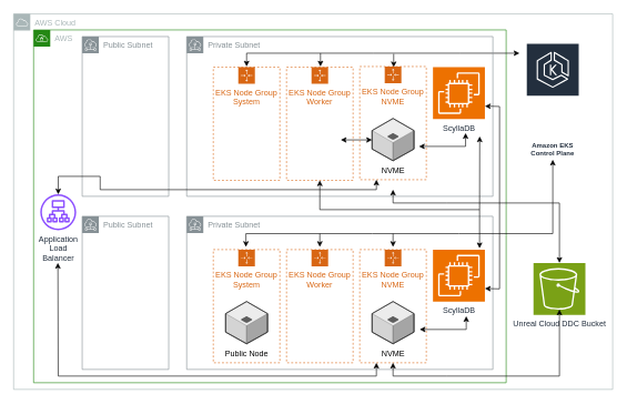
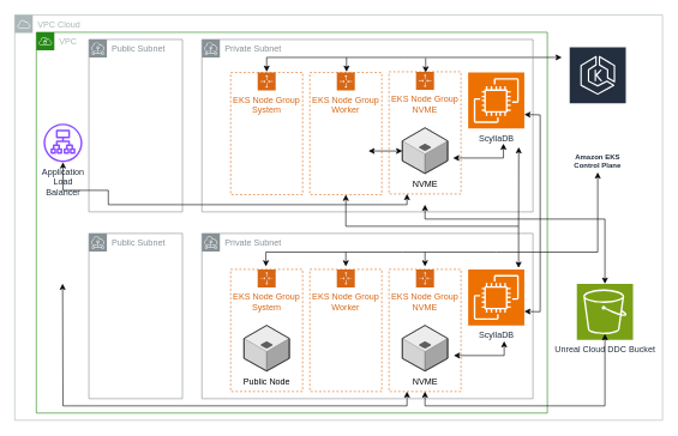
  <mxCell id="0" />
  <mxCell id="1" parent="0" />
- <mxCell id="2" value="AWS Cloud" style="sketch=0;outlineConnect=0;gradientColor=none;html=1;whiteSpace=wrap;fontSize=12;fontStyle=0;shape=mxgraph.aws4.group;grIcon=mxgraph.aws4.group_aws_cloud;strokeColor=#AAB7B8;fillColor=none;verticalAlign=top;align=left;spacingLeft=30;fontColor=#AAB7B8;dashed=0;" parent="1" vertex="1"><mxGeometry x="20" y="20" width="900" height="564" as="geometry" /></mxCell>
- <mxCell id="3" value="AWS" style="points=[[0,0],[0.25,0],[0.5,0],[0.75,0],[1,0],[1,0.25],[1,0.5],[1,0.75],[1,1],[0.75,1],[0.5,1],[0.25,1],[0,1],[0,0.75],[0,0.5],[0,0.25]];outlineConnect=0;gradientColor=none;html=1;whiteSpace=wrap;fontSize=12;fontStyle=0;container=1;pointerEvents=0;collapsible=0;recursiveResize=0;shape=mxgraph.aws4.group;grIcon=mxgraph.aws4.group_vpc;strokeColor=#248814;fillColor=none;verticalAlign=top;align=left;spacingLeft=30;fontColor=#AAB7B8;dashed=0;" parent="1" vertex="1"><mxGeometry x="50" y="44" width="710" height="530" as="geometry" /></mxCell>
+ <mxCell id="2" value="VPC Cloud" style="sketch=0;outlineConnect=0;gradientColor=none;html=1;whiteSpace=wrap;fontSize=12;fontStyle=0;shape=mxgraph.aws4.group;grIcon=mxgraph.aws4.group_aws_cloud;strokeColor=#AAB7B8;fillColor=none;verticalAlign=top;align=left;spacingLeft=30;fontColor=#AAB7B8;dashed=0;" parent="1" vertex="1"><mxGeometry x="20" y="20" width="900" height="564" as="geometry" /></mxCell>
+ <mxCell id="3" value="VPC" style="points=[[0,0],[0.25,0],[0.5,0],[0.75,0],[1,0],[1,0.25],[1,0.5],[1,0.75],[1,1],[0.75,1],[0.5,1],[0.25,1],[0,1],[0,0.75],[0,0.5],[0,0.25]];outlineConnect=0;gradientColor=none;html=1;whiteSpace=wrap;fontSize=12;fontStyle=0;container=1;pointerEvents=0;collapsible=0;recursiveResize=0;shape=mxgraph.aws4.group;grIcon=mxgraph.aws4.group_vpc;strokeColor=#248814;fillColor=none;verticalAlign=top;align=left;spacingLeft=30;fontColor=#AAB7B8;dashed=0;" parent="1" vertex="1"><mxGeometry x="50" y="44" width="710" height="530" as="geometry" /></mxCell>
  <mxCell id="4" value="Public Subnet" style="sketch=0;outlineConnect=0;gradientColor=none;html=1;whiteSpace=wrap;fontSize=12;fontStyle=0;shape=mxgraph.aws4.group;grIcon=mxgraph.aws4.group_subnet;strokeColor=#879196;fillColor=none;verticalAlign=top;align=left;spacingLeft=30;fontColor=#879196;dashed=0;" parent="3" vertex="1"><mxGeometry x="73" y="10" width="130" height="240" as="geometry" /></mxCell>
  <mxCell id="5" value="" style="endArrow=classic;startArrow=classic;html=1;rounded=0;" parent="3" edge="1"><mxGeometry width="50" height="50" relative="1" as="geometry"><mxPoint x="320" y="55" as="sourcePoint" /><mxPoint x="730" y="35" as="targetPoint" /><Array as="points"><mxPoint x="320" y="35" /><mxPoint x="510" y="35" /><mxPoint x="640" y="35" /><mxPoint x="710" y="35" /></Array></mxGeometry></mxCell>
  <mxCell id="6" value="" style="endArrow=classic;html=1;rounded=0;" parent="3" edge="1"><mxGeometry width="50" height="50" relative="1" as="geometry"><mxPoint x="431" y="35" as="sourcePoint" /><mxPoint x="431" y="55" as="targetPoint" /></mxGeometry></mxCell>
  <mxCell id="7" value="" style="endArrow=classic;html=1;rounded=0;" parent="3" edge="1"><mxGeometry width="50" height="50" relative="1" as="geometry"><mxPoint x="541" y="36" as="sourcePoint" /><mxPoint x="541" y="56" as="targetPoint" /></mxGeometry></mxCell>
- <mxCell id="8" value="Application&lt;br&gt;Load &lt;br&gt;Balancer" style="sketch=0;outlineConnect=0;fontColor=#232F3E;gradientColor=none;fillColor=#8C4FFF;strokeColor=none;dashed=0;verticalLabelPosition=bottom;verticalAlign=top;align=center;html=1;fontSize=12;fontStyle=0;aspect=fixed;pointerEvents=1;shape=mxgraph.aws4.application_load_balancer;" parent="3" vertex="1"><mxGeometry x="10" y="247" width="54" height="54" as="geometry" /></mxCell>
+ <mxCell id="8" value="Application&lt;br&gt;Load &lt;br&gt;Balancer" style="sketch=0;outlineConnect=0;fontColor=#232F3E;gradientColor=none;fillColor=#8C4FFF;strokeColor=none;dashed=0;verticalLabelPosition=bottom;verticalAlign=top;align=center;html=1;fontSize=12;fontStyle=0;aspect=fixed;pointerEvents=1;shape=mxgraph.aws4.application_load_balancer;" parent="3" vertex="1"><mxGeometry x="10" y="127" width="54" height="54" as="geometry" /></mxCell>
  <mxCell id="9" value="" style="endArrow=classic;startArrow=classic;html=1;rounded=0;exitX=0.25;exitY=1;exitDx=0;exitDy=0;" parent="3" source="16" edge="1"><mxGeometry width="50" height="50" relative="1" as="geometry"><mxPoint x="520" y="620" as="sourcePoint" /><mxPoint x="36.5" y="350" as="targetPoint" /><Array as="points"><mxPoint x="515" y="520" /><mxPoint x="37" y="520" /></Array></mxGeometry></mxCell>
  <mxCell id="10" value="Public Subnet" style="sketch=0;outlineConnect=0;gradientColor=none;html=1;whiteSpace=wrap;fontSize=12;fontStyle=0;shape=mxgraph.aws4.group;grIcon=mxgraph.aws4.group_subnet;strokeColor=#879196;fillColor=none;verticalAlign=top;align=left;spacingLeft=30;fontColor=#879196;dashed=0;" parent="1" vertex="1"><mxGeometry x="123" y="324" width="130" height="230" as="geometry" /></mxCell>
  <mxCell id="11" value="Private Subnet" style="sketch=0;outlineConnect=0;gradientColor=none;html=1;whiteSpace=wrap;fontSize=12;fontStyle=0;shape=mxgraph.aws4.group;grIcon=mxgraph.aws4.group_subnet;strokeColor=#879196;fillColor=none;verticalAlign=top;align=left;spacingLeft=30;fontColor=#879196;dashed=0;" parent="1" vertex="1"><mxGeometry x="280" y="324" width="460" height="230" as="geometry" /></mxCell>
  <mxCell id="12" value="Amazon EKS&lt;br&gt;Control Plane" style="sketch=0;outlineConnect=0;fontColor=#232F3E;gradientColor=none;strokeColor=#ffffff;fillColor=#232F3E;dashed=0;verticalLabelPosition=middle;verticalAlign=bottom;align=center;html=1;whiteSpace=wrap;fontSize=10;fontStyle=1;spacing=3;shape=mxgraph.aws4.productIcon;prIcon=mxgraph.aws4.eks;" parent="1" vertex="1"><mxGeometry x="790" y="64" width="80" height="175" as="geometry" /></mxCell>
  <mxCell id="13" value="EKS Node Group&lt;br&gt;System" style="points=[[0,0],[0.25,0],[0.5,0],[0.75,0],[1,0],[1,0.25],[1,0.5],[1,0.75],[1,1],[0.75,1],[0.5,1],[0.25,1],[0,1],[0,0.75],[0,0.5],[0,0.25]];outlineConnect=0;gradientColor=none;html=1;whiteSpace=wrap;fontSize=12;fontStyle=0;container=1;pointerEvents=0;collapsible=0;recursiveResize=0;shape=mxgraph.aws4.groupCenter;grIcon=mxgraph.aws4.group_auto_scaling_group;grStroke=1;strokeColor=#D86613;fillColor=none;verticalAlign=top;align=center;fontColor=#D86613;dashed=1;spacingTop=25;" parent="1" vertex="1"><mxGeometry x="320" y="374" width="100" height="170" as="geometry" /></mxCell>
  <mxCell id="14" value="Public Node" style="verticalLabelPosition=bottom;html=1;verticalAlign=top;strokeWidth=1;align=center;outlineConnect=0;dashed=0;outlineConnect=0;shape=mxgraph.aws3d.application_server;fillColor=#ECECEC;strokeColor=#5E5E5E;aspect=fixed;" parent="13" vertex="1"><mxGeometry x="18.5" y="78" width="63" height="63.51" as="geometry" /></mxCell>
  <mxCell id="15" value="EKS Node Group&lt;br&gt;Worker" style="points=[[0,0],[0.25,0],[0.5,0],[0.75,0],[1,0],[1,0.25],[1,0.5],[1,0.75],[1,1],[0.75,1],[0.5,1],[0.25,1],[0,1],[0,0.75],[0,0.5],[0,0.25]];outlineConnect=0;gradientColor=none;html=1;whiteSpace=wrap;fontSize=12;fontStyle=0;container=1;pointerEvents=0;collapsible=0;recursiveResize=0;shape=mxgraph.aws4.groupCenter;grIcon=mxgraph.aws4.group_auto_scaling_group;grStroke=1;strokeColor=#D86613;fillColor=none;verticalAlign=top;align=center;fontColor=#D86613;dashed=1;spacingTop=25;" parent="1" vertex="1"><mxGeometry x="430" y="374" width="100" height="170" as="geometry" /></mxCell>
  <mxCell id="16" value="EKS Node Group&lt;br&gt;NVME" style="points=[[0,0],[0.25,0],[0.5,0],[0.75,0],[1,0],[1,0.25],[1,0.5],[1,0.75],[1,1],[0.75,1],[0.5,1],[0.25,1],[0,1],[0,0.75],[0,0.5],[0,0.25]];outlineConnect=0;gradientColor=none;html=1;whiteSpace=wrap;fontSize=12;fontStyle=0;container=1;pointerEvents=0;collapsible=0;recursiveResize=0;shape=mxgraph.aws4.groupCenter;grIcon=mxgraph.aws4.group_auto_scaling_group;grStroke=1;strokeColor=#D86613;fillColor=none;verticalAlign=top;align=center;fontColor=#D86613;dashed=1;spacingTop=25;" parent="1" vertex="1"><mxGeometry x="540" y="374" width="100" height="170" as="geometry" /></mxCell>
  <mxCell id="17" value="NVME" style="verticalLabelPosition=bottom;html=1;verticalAlign=top;strokeWidth=1;align=center;outlineConnect=0;dashed=0;outlineConnect=0;shape=mxgraph.aws3d.application_server;fillColor=#ECECEC;strokeColor=#5E5E5E;aspect=fixed;" parent="16" vertex="1"><mxGeometry x="18.5" y="78" width="63" height="63.51" as="geometry" /></mxCell>
  <mxCell id="18" value="ScyllaDB " style="sketch=0;points=[[0,0,0],[0.25,0,0],[0.5,0,0],[0.75,0,0],[1,0,0],[0,1,0],[0.25,1,0],[0.5,1,0],[0.75,1,0],[1,1,0],[0,0.25,0],[0,0.5,0],[0,0.75,0],[1,0.25,0],[1,0.5,0],[1,0.75,0]];outlineConnect=0;fontColor=#232F3E;fillColor=#ED7100;strokeColor=#ffffff;dashed=0;verticalLabelPosition=bottom;verticalAlign=top;align=center;html=1;fontSize=12;fontStyle=0;aspect=fixed;shape=mxgraph.aws4.resourceIcon;resIcon=mxgraph.aws4.ec2;" parent="1" vertex="1"><mxGeometry x="650" y="374" width="78" height="78" as="geometry" /></mxCell>
  <mxCell id="19" value="Unreal Cloud DDC Bucket" style="sketch=0;points=[[0,0,0],[0.25,0,0],[0.5,0,0],[0.75,0,0],[1,0,0],[0,1,0],[0.25,1,0],[0.5,1,0],[0.75,1,0],[1,1,0],[0,0.25,0],[0,0.5,0],[0,0.75,0],[1,0.25,0],[1,0.5,0],[1,0.75,0]];outlineConnect=0;fontColor=#232F3E;fillColor=#7AA116;strokeColor=#ffffff;dashed=0;verticalLabelPosition=bottom;verticalAlign=top;align=center;html=1;fontSize=12;fontStyle=0;aspect=fixed;shape=mxgraph.aws4.resourceIcon;resIcon=mxgraph.aws4.s3;" parent="1" vertex="1"><mxGeometry x="801" y="394" width="78" height="78" as="geometry" /></mxCell>
  <mxCell id="20" value="" style="endArrow=classic;startArrow=classic;html=1;rounded=0;" parent="1" target="12" edge="1"><mxGeometry width="50" height="50" relative="1" as="geometry"><mxPoint x="369" y="370" as="sourcePoint" /><mxPoint x="770" y="350" as="targetPoint" /><Array as="points"><mxPoint x="369" y="350" /><mxPoint x="559" y="350" /><mxPoint x="689" y="350" /><mxPoint x="830" y="350" /></Array></mxGeometry></mxCell>
  <mxCell id="21" value="" style="endArrow=classic;html=1;rounded=0;" parent="1" edge="1"><mxGeometry width="50" height="50" relative="1" as="geometry"><mxPoint x="480" y="350" as="sourcePoint" /><mxPoint x="480" y="370" as="targetPoint" /></mxGeometry></mxCell>
  <mxCell id="22" value="" style="endArrow=classic;html=1;rounded=0;" parent="1" edge="1"><mxGeometry width="50" height="50" relative="1" as="geometry"><mxPoint x="590" y="350" as="sourcePoint" /><mxPoint x="590" y="370" as="targetPoint" /></mxGeometry></mxCell>
  <mxCell id="23" value="" style="endArrow=classic;startArrow=classic;html=1;rounded=0;" parent="1" edge="1"><mxGeometry width="50" height="50" relative="1" as="geometry"><mxPoint x="630" y="494" as="sourcePoint" /><mxPoint x="700" y="474" as="targetPoint" /><Array as="points"><mxPoint x="700" y="494" /></Array></mxGeometry></mxCell>
  <mxCell id="24" value="" style="endArrow=classic;startArrow=classic;html=1;rounded=0;exitX=0.5;exitY=1;exitDx=0;exitDy=0;" parent="1" source="16" edge="1"><mxGeometry width="50" height="50" relative="1" as="geometry"><mxPoint x="600" y="564" as="sourcePoint" /><mxPoint x="840" y="464" as="targetPoint" /><Array as="points"><mxPoint x="590" y="564" /><mxPoint x="670" y="564" /><mxPoint x="840" y="564" /></Array></mxGeometry></mxCell>
  <mxCell id="25" value="Private Subnet" style="sketch=0;outlineConnect=0;gradientColor=none;html=1;whiteSpace=wrap;fontSize=12;fontStyle=0;shape=mxgraph.aws4.group;grIcon=mxgraph.aws4.group_subnet;strokeColor=#879196;fillColor=none;verticalAlign=top;align=left;spacingLeft=30;fontColor=#879196;dashed=0;" parent="1" vertex="1"><mxGeometry x="280" y="54" width="460" height="240" as="geometry" /></mxCell>
  <mxCell id="26" value="EKS Node Group&lt;br&gt;System" style="points=[[0,0],[0.25,0],[0.5,0],[0.75,0],[1,0],[1,0.25],[1,0.5],[1,0.75],[1,1],[0.75,1],[0.5,1],[0.25,1],[0,1],[0,0.75],[0,0.5],[0,0.25]];outlineConnect=0;gradientColor=none;html=1;whiteSpace=wrap;fontSize=12;fontStyle=0;container=1;pointerEvents=0;collapsible=0;recursiveResize=0;shape=mxgraph.aws4.groupCenter;grIcon=mxgraph.aws4.group_auto_scaling_group;grStroke=1;strokeColor=#D86613;fillColor=none;verticalAlign=top;align=center;fontColor=#D86613;dashed=1;spacingTop=25;" parent="1" vertex="1"><mxGeometry x="320" y="100" width="100" height="170" as="geometry" /></mxCell>
  <mxCell id="27" value="EKS Node Group&lt;br&gt;Worker" style="points=[[0,0],[0.25,0],[0.5,0],[0.75,0],[1,0],[1,0.25],[1,0.5],[1,0.75],[1,1],[0.75,1],[0.5,1],[0.25,1],[0,1],[0,0.75],[0,0.5],[0,0.25]];outlineConnect=0;gradientColor=none;html=1;whiteSpace=wrap;fontSize=12;fontStyle=0;container=1;pointerEvents=0;collapsible=0;recursiveResize=0;shape=mxgraph.aws4.groupCenter;grIcon=mxgraph.aws4.group_auto_scaling_group;grStroke=1;strokeColor=#D86613;fillColor=none;verticalAlign=top;align=center;fontColor=#D86613;dashed=1;spacingTop=25;" parent="1" vertex="1"><mxGeometry x="430" y="100" width="100" height="170" as="geometry" /></mxCell>
  <mxCell id="28" value="" style="endArrow=classic;startArrow=classic;html=1;rounded=0;" parent="27" edge="1"><mxGeometry width="50" height="50" relative="1" as="geometry"><mxPoint x="81.5" y="109.26" as="sourcePoint" /><mxPoint x="128.5" y="109.26" as="targetPoint" /></mxGeometry></mxCell>
  <mxCell id="29" value="EKS Node Group&lt;br&gt;NVME" style="points=[[0,0],[0.25,0],[0.5,0],[0.75,0],[1,0],[1,0.25],[1,0.5],[1,0.75],[1,1],[0.75,1],[0.5,1],[0.25,1],[0,1],[0,0.75],[0,0.5],[0,0.25]];outlineConnect=0;gradientColor=none;html=1;whiteSpace=wrap;fontSize=12;fontStyle=0;container=1;pointerEvents=0;collapsible=0;recursiveResize=0;shape=mxgraph.aws4.groupCenter;grIcon=mxgraph.aws4.group_auto_scaling_group;grStroke=1;strokeColor=#D86613;fillColor=none;verticalAlign=top;align=center;fontColor=#D86613;dashed=1;spacingTop=25;" parent="1" vertex="1"><mxGeometry x="540" y="99" width="100" height="170" as="geometry" /></mxCell>
  <mxCell id="30" value="NVME" style="verticalLabelPosition=bottom;html=1;verticalAlign=top;strokeWidth=1;align=center;outlineConnect=0;dashed=0;outlineConnect=0;shape=mxgraph.aws3d.application_server;fillColor=#ECECEC;strokeColor=#5E5E5E;aspect=fixed;" parent="29" vertex="1"><mxGeometry x="18.5" y="78" width="63" height="63.51" as="geometry" /></mxCell>
  <mxCell id="31" value="ScyllaDB " style="sketch=0;points=[[0,0,0],[0.25,0,0],[0.5,0,0],[0.75,0,0],[1,0,0],[0,1,0],[0.25,1,0],[0.5,1,0],[0.75,1,0],[1,1,0],[0,0.25,0],[0,0.5,0],[0,0.75,0],[1,0.25,0],[1,0.5,0],[1,0.75,0]];outlineConnect=0;fontColor=#232F3E;fillColor=#ED7100;strokeColor=#ffffff;dashed=0;verticalLabelPosition=bottom;verticalAlign=top;align=center;html=1;fontSize=12;fontStyle=0;aspect=fixed;shape=mxgraph.aws4.resourceIcon;resIcon=mxgraph.aws4.ec2;" parent="1" vertex="1"><mxGeometry x="650" y="100" width="78" height="78" as="geometry" /></mxCell>
  <mxCell id="32" value="" style="endArrow=classic;startArrow=classic;html=1;rounded=0;exitX=0.5;exitY=1;exitDx=0;exitDy=0;entryX=0.5;entryY=0;entryDx=0;entryDy=0;entryPerimeter=0;" parent="1" target="19" edge="1"><mxGeometry width="50" height="50" relative="1" as="geometry"><mxPoint x="590" y="284" as="sourcePoint" /><mxPoint x="840" y="204" as="targetPoint" /><Array as="points"><mxPoint x="590" y="304" /><mxPoint x="670" y="304" /><mxPoint x="840" y="304" /></Array></mxGeometry></mxCell>
  <mxCell id="33" value="" style="endArrow=classic;startArrow=classic;html=1;rounded=0;" parent="1" edge="1"><mxGeometry width="50" height="50" relative="1" as="geometry"><mxPoint x="629" y="219" as="sourcePoint" /><mxPoint x="699" y="199" as="targetPoint" /><Array as="points"><mxPoint x="699" y="219" /></Array></mxGeometry></mxCell>
  <mxCell id="34" value="" style="endArrow=classic;startArrow=classic;html=1;rounded=0;exitX=1;exitY=0.75;exitDx=0;exitDy=0;exitPerimeter=0;entryX=1;entryY=0.75;entryDx=0;entryDy=0;entryPerimeter=0;" parent="1" source="31" target="18" edge="1"><mxGeometry width="50" height="50" relative="1" as="geometry"><mxPoint x="710" y="174" as="sourcePoint" /><mxPoint x="750" y="736" as="targetPoint" /><Array as="points"><mxPoint x="750" y="159" /><mxPoint x="750" y="433" /></Array></mxGeometry></mxCell>
  <mxCell id="35" value="" style="endArrow=classic;startArrow=classic;html=1;rounded=0;entryX=0.25;entryY=1;entryDx=0;entryDy=0;" parent="1" source="8" target="29" edge="1"><mxGeometry width="50" height="50" relative="1" as="geometry"><mxPoint x="85" y="284" as="sourcePoint" /><mxPoint x="930" y="274" as="targetPoint" /><Array as="points"><mxPoint x="87" y="264" /><mxPoint x="150" y="264" /><mxPoint x="150" y="284" /><mxPoint x="565" y="284" /></Array></mxGeometry></mxCell>
  <mxCell id="36" value="" style="endArrow=classic;startArrow=classic;html=1;rounded=0;exitX=0.5;exitY=1;exitDx=0;exitDy=0;entryX=0.957;entryY=0.625;entryDx=0;entryDy=0;entryPerimeter=0;" edge="1" parent="1" source="27" target="25"><mxGeometry width="50" height="50" relative="1" as="geometry"><mxPoint x="490" y="304" as="sourcePoint" /><mxPoint x="690" y="314" as="targetPoint" /><Array as="points"><mxPoint x="480" y="314" /><mxPoint x="720" y="314" /></Array></mxGeometry></mxCell>
  <mxCell id="37" value="" style="endArrow=classic;html=1;rounded=0;" edge="1" parent="1"><mxGeometry width="50" height="50" relative="1" as="geometry"><mxPoint x="720" y="314" as="sourcePoint" /><mxPoint x="720" y="372" as="targetPoint" /></mxGeometry></mxCell>
